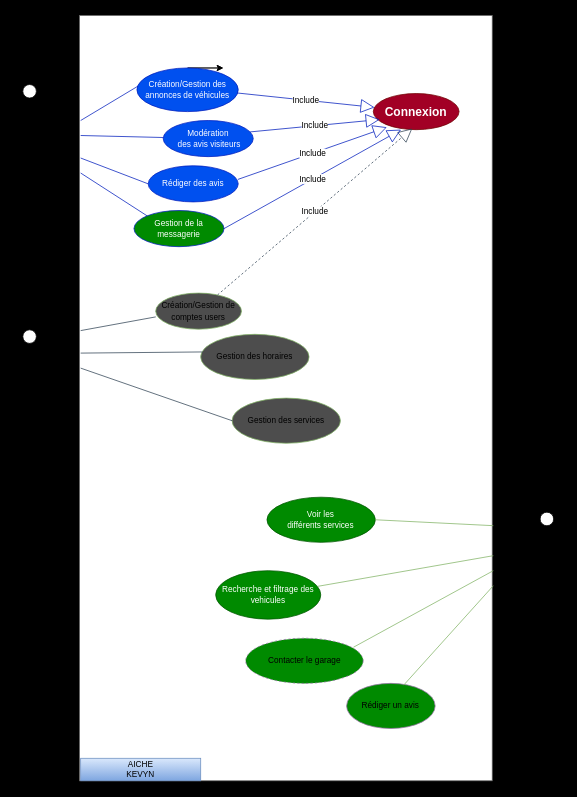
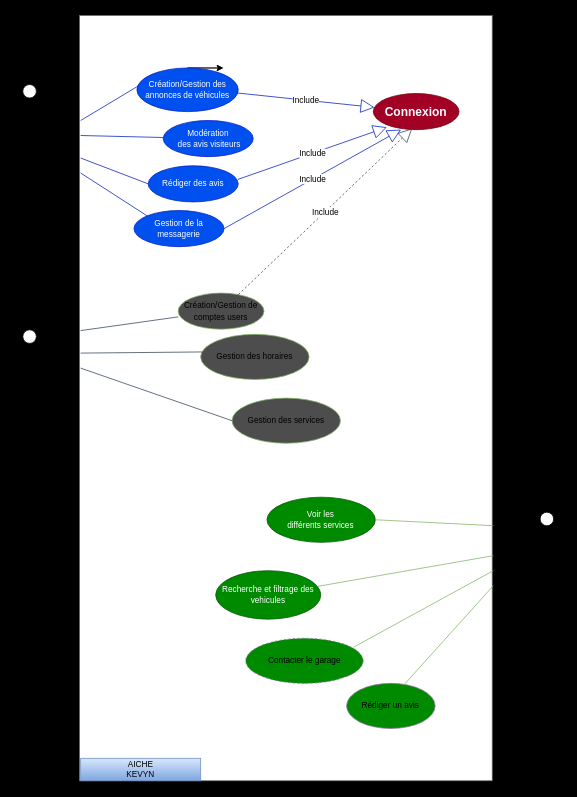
  <mxCell id="0" />
  <mxCell id="1" parent="0" />
  <mxCell id="2" value="Employé" style="shape=umlActor;verticalLabelPosition=bottom;verticalAlign=top;html=1;" parent="1" vertex="1"><mxGeometry x="20.9" y="112.034" width="36.102" height="72.204" as="geometry" /></mxCell>
  <mxCell id="3" style="edgeStyle=orthogonalEdgeStyle;rounded=0;orthogonalLoop=1;jettySize=auto;html=1;" parent="1" source="4" edge="1"><mxGeometry relative="1" as="geometry"><mxPoint x="39" y="230" as="targetPoint" /></mxGeometry></mxCell>
  <mxCell id="4" value="Administrateur&lt;br&gt;" style="shape=umlActor;verticalLabelPosition=bottom;verticalAlign=top;html=1;" parent="1" vertex="1"><mxGeometry x="20.9" y="438.984" width="36.102" height="72.204" as="geometry" /></mxCell>
  <mxCell id="5" value="" style="html=1;whiteSpace=wrap;movable=0;resizable=0;rotatable=0;deletable=0;editable=0;locked=1;connectable=0;fillColor=#FFFFFF;strokeColor=#666666;fontColor=#333333;" parent="1" vertex="1"><mxGeometry x="105.5" y="20" width="550" height="1020" as="geometry" /></mxCell>
  <mxCell id="6" value="&lt;font style=&quot;font-size: 16px;&quot;&gt;&lt;b&gt;Connexion&lt;/b&gt;&lt;/font&gt;" style="ellipse;whiteSpace=wrap;html=1;fillColor=#a20025;strokeColor=#6F0000;fontColor=#ffffff;" parent="1" vertex="1"><mxGeometry x="496.996" y="124.07" width="114.322" height="48.136" as="geometry" /></mxCell>
- <mxCell id="7" value="&lt;font style=&quot;font-size: 11px;&quot;&gt;Création/Gestion de comptes users&lt;/font&gt;" style="ellipse;whiteSpace=wrap;html=1;fillColor=#4D4D4D;strokeColor=#82b366;" parent="1" vertex="1"><mxGeometry x="206.996" y="390.005" width="114.322" height="48.136" as="geometry" /></mxCell>
+ <mxCell id="7" value="&lt;font style=&quot;font-size: 11px;&quot;&gt;Création/Gestion de comptes users&lt;/font&gt;" style="ellipse;whiteSpace=wrap;html=1;fillColor=#4D4D4D;strokeColor=#82b366;" parent="1" vertex="1"><mxGeometry x="236.996" y="390.005" width="114.322" height="48.136" as="geometry" /></mxCell>
  <mxCell id="8" value="" style="endArrow=none;html=1;rounded=0;entryX=0.001;entryY=0.659;entryDx=0;entryDy=0;entryPerimeter=0;fillColor=#647687;strokeColor=#314354;" parent="1" target="7" edge="1"><mxGeometry width="50" height="50" relative="1" as="geometry"><mxPoint x="107" y="440" as="sourcePoint" /><mxPoint x="169.373" y="402.882" as="targetPoint" /></mxGeometry></mxCell>
  <mxCell id="9" value="Visiteur" style="shape=umlActor;verticalLabelPosition=bottom;verticalAlign=top;html=1;" parent="1" vertex="1"><mxGeometry x="710.308" y="682.036" width="36.102" height="72.204" as="geometry" /></mxCell>
  <mxCell id="10" value="&lt;font style=&quot;font-size: 11px;&quot;&gt;Gestion des horaires&lt;/font&gt;" style="ellipse;whiteSpace=wrap;html=1;fillColor=#4D4D4D;strokeColor=#82b366;" parent="1" vertex="1"><mxGeometry x="266.997" y="444.998" width="144.407" height="60.17" as="geometry" /></mxCell>
  <mxCell id="11" value="" style="endArrow=none;html=1;rounded=0;entryX=0.017;entryY=0.39;entryDx=0;entryDy=0;entryPerimeter=0;fillColor=#647687;strokeColor=#314354;" parent="1" target="10" edge="1"><mxGeometry width="50" height="50" relative="1" as="geometry"><mxPoint x="107" y="470" as="sourcePoint" /><mxPoint x="349.881" y="523.221" as="targetPoint" /></mxGeometry></mxCell>
  <mxCell id="12" value="&lt;font style=&quot;font-size: 11px;&quot;&gt;Voir les&lt;br&gt;différents services&lt;/font&gt;" style="ellipse;whiteSpace=wrap;html=1;fillColor=#008a00;strokeColor=#005700;fontColor=#ffffff;" parent="1" vertex="1"><mxGeometry x="355.306" y="662.032" width="144.407" height="60.17" as="geometry" /></mxCell>
  <mxCell id="13" value="" style="endArrow=none;html=1;rounded=0;exitX=1;exitY=0.5;exitDx=0;exitDy=0;fillColor=#d5e8d4;gradientColor=#97d077;strokeColor=#82b366;" parent="1" source="12" edge="1"><mxGeometry width="50" height="50" relative="1" as="geometry"><mxPoint x="553.868" y="686.104" as="sourcePoint" /><mxPoint x="657" y="700" as="targetPoint" /></mxGeometry></mxCell>
  <mxCell id="14" value="&lt;font style=&quot;font-size: 11px;&quot;&gt;Gestion des services&lt;/font&gt;" style="ellipse;whiteSpace=wrap;html=1;fillColor=#4D4D4D;strokeColor=#82b366;" parent="1" vertex="1"><mxGeometry x="308.793" y="529.999" width="144.407" height="60.17" as="geometry" /></mxCell>
  <mxCell id="15" value="" style="endArrow=none;html=1;rounded=0;entryX=0;entryY=0.5;entryDx=0;entryDy=0;fillColor=#647687;strokeColor=#314354;" parent="1" target="14" edge="1"><mxGeometry width="50" height="50" relative="1" as="geometry"><mxPoint x="107" y="490" as="sourcePoint" /><mxPoint x="325.814" y="547.289" as="targetPoint" /></mxGeometry></mxCell>
  <mxCell id="16" value="&lt;font style=&quot;font-size: 11px;&quot;&gt;Contacter le garage&lt;/font&gt;" style="ellipse;whiteSpace=wrap;html=1;fillColor=#008A00;strokeColor=#9673a6;dashed=1;" parent="1" vertex="1"><mxGeometry x="327" y="850" width="156.52" height="60.17" as="geometry" /></mxCell>
  <mxCell id="17" value="" style="endArrow=none;html=1;rounded=0;exitX=0.917;exitY=0.2;exitDx=0;exitDy=0;exitPerimeter=0;fillColor=#d5e8d4;gradientColor=#97d077;strokeColor=#82b366;" parent="1" source="16" edge="1"><mxGeometry width="50" height="50" relative="1" as="geometry"><mxPoint x="265.054" y="878.647" as="sourcePoint" /><mxPoint x="657" y="760" as="targetPoint" /></mxGeometry></mxCell>
  <mxCell id="18" value="&lt;font style=&quot;font-size: 11px;&quot;&gt;Recherche et filtrage des vehicules&lt;/font&gt;" style="ellipse;whiteSpace=wrap;html=1;fillColor=#008a00;strokeColor=#005700;fontColor=#ffffff;" parent="1" vertex="1"><mxGeometry x="287" y="760" width="140" height="64.57" as="geometry" /></mxCell>
  <mxCell id="19" value="" style="endArrow=none;html=1;rounded=0;fillColor=#d5e8d4;gradientColor=#97d077;strokeColor=#82b366;" parent="1" source="18" edge="1"><mxGeometry width="50" height="50" relative="1" as="geometry"><mxPoint x="529.8" y="866.613" as="sourcePoint" /><mxPoint x="657" y="740" as="targetPoint" /></mxGeometry></mxCell>
  <mxCell id="20" style="edgeStyle=none;html=1;exitX=0.5;exitY=0;exitDx=0;exitDy=0;" edge="1" parent="1" source="22"><mxGeometry relative="1" as="geometry"><mxPoint x="297" y="90" as="targetPoint" /></mxGeometry></mxCell>
  <mxCell id="21" style="edgeStyle=none;html=1;exitX=0.5;exitY=0;exitDx=0;exitDy=0;" edge="1" parent="1" source="22"><mxGeometry relative="1" as="geometry"><mxPoint x="297" y="90" as="targetPoint" /></mxGeometry></mxCell>
  <mxCell id="22" value="&lt;font style=&quot;font-size: 11px;&quot;&gt;Création/Gestion des annonces de véhicules&lt;/font&gt;" style="ellipse;whiteSpace=wrap;html=1;fillColor=#0050ef;strokeColor=#001DBC;fontColor=#ffffff;" parent="1" vertex="1"><mxGeometry x="182" y="90" width="135" height="58.14" as="geometry" /></mxCell>
  <mxCell id="23" value="" style="endArrow=none;html=1;rounded=0;exitX=0.012;exitY=0.414;exitDx=0;exitDy=0;exitPerimeter=0;fillColor=#0050ef;strokeColor=#001DBC;" parent="1" source="22" edge="1"><mxGeometry width="50" height="50" relative="1" as="geometry"><mxPoint x="434.119" y="232.373" as="sourcePoint" /><mxPoint x="107" y="160" as="targetPoint" /></mxGeometry></mxCell>
  <mxCell id="24" value="&lt;font style=&quot;font-size: 11px;&quot;&gt;Modération&lt;br&gt;&lt;font style=&quot;font-size: 11px;&quot;&gt;&amp;nbsp;des avis visiteurs&lt;/font&gt;&lt;/font&gt;" style="ellipse;whiteSpace=wrap;html=1;fillColor=#0050ef;strokeColor=#001DBC;fontColor=#ffffff;" parent="1" vertex="1"><mxGeometry x="217" y="160" width="120" height="48.14" as="geometry" /></mxCell>
  <mxCell id="25" value="" style="endArrow=none;html=1;rounded=0;fillColor=#0050ef;strokeColor=#001DBC;" parent="1" target="24" edge="1"><mxGeometry width="50" height="50" relative="1" as="geometry"><mxPoint x="107" y="180" as="sourcePoint" /><mxPoint x="487" y="370" as="targetPoint" /></mxGeometry></mxCell>
  <mxCell id="26" value="Include&lt;br&gt;" style="endArrow=block;endSize=16;endFill=0;html=1;rounded=0;entryX=0.454;entryY=0.969;entryDx=0;entryDy=0;entryPerimeter=0;fillColor=#647687;strokeColor=#314354;dashed=1;" parent="1" source="7" target="6" edge="1"><mxGeometry width="160" relative="1" as="geometry"><mxPoint x="387" y="400" as="sourcePoint" /><mxPoint x="547" y="400" as="targetPoint" /></mxGeometry></mxCell>
  <mxCell id="27" value="Include&lt;br&gt;" style="endArrow=block;endSize=16;endFill=0;html=1;rounded=0;exitX=0.989;exitY=0.573;exitDx=0;exitDy=0;exitPerimeter=0;fillColor=#0050ef;strokeColor=#001DBC;" parent="1" source="22" target="6" edge="1"><mxGeometry width="160" relative="1" as="geometry"><mxPoint x="357" y="248.14" as="sourcePoint" /><mxPoint x="476" y="88.14" as="targetPoint" /></mxGeometry></mxCell>
- <mxCell id="28" value="Include&lt;br&gt;" style="endArrow=block;endSize=16;endFill=0;html=1;rounded=0;exitX=0.965;exitY=0.316;exitDx=0;exitDy=0;exitPerimeter=0;entryX=0.074;entryY=0.72;entryDx=0;entryDy=0;entryPerimeter=0;fillColor=#0050ef;strokeColor=#001DBC;" parent="1" source="24" target="6" edge="1"><mxGeometry width="160" relative="1" as="geometry"><mxPoint x="356" y="143" as="sourcePoint" /><mxPoint x="508" y="154" as="targetPoint" /></mxGeometry></mxCell>
  <mxCell id="29" value="&lt;font style=&quot;font-size: 11px;&quot;&gt;Rédiger un avis&lt;/font&gt;" style="ellipse;whiteSpace=wrap;html=1;fillColor=#008A00;strokeColor=#9673a6;" parent="1" vertex="1"><mxGeometry x="461.41" y="910.17" width="118.06" height="60.17" as="geometry" /></mxCell>
  <mxCell id="30" value="" style="endArrow=none;html=1;rounded=0;exitX=0.644;exitY=0.04;exitDx=0;exitDy=0;exitPerimeter=0;fillColor=#d5e8d4;gradientColor=#97d077;strokeColor=#82b366;" parent="1" source="29" edge="1"><mxGeometry width="50" height="50" relative="1" as="geometry"><mxPoint x="177" y="750" as="sourcePoint" /><mxPoint x="657" y="780" as="targetPoint" /></mxGeometry></mxCell>
  <mxCell id="31" value="&lt;font style=&quot;font-size: 11px;&quot;&gt;Rédiger des avis&lt;/font&gt;" style="ellipse;whiteSpace=wrap;html=1;fillColor=#0050ef;strokeColor=#001DBC;fontColor=#ffffff;" parent="1" vertex="1"><mxGeometry x="197" y="220.35" width="120" height="48.14" as="geometry" /></mxCell>
  <mxCell id="32" value="Include&lt;br&gt;" style="endArrow=block;endSize=16;endFill=0;html=1;rounded=0;exitX=0.997;exitY=0.377;exitDx=0;exitDy=0;exitPerimeter=0;entryX=0.074;entryY=0.72;entryDx=0;entryDy=0;entryPerimeter=0;fillColor=#0050ef;strokeColor=#001DBC;" parent="1" source="31" edge="1"><mxGeometry width="160" relative="1" as="geometry"><mxPoint x="328" y="209" as="sourcePoint" /><mxPoint x="515" y="169" as="targetPoint" /></mxGeometry></mxCell>
  <mxCell id="33" value="" style="endArrow=none;html=1;rounded=0;fillColor=#0050ef;strokeColor=#001DBC;entryX=0;entryY=0.5;entryDx=0;entryDy=0;" parent="1" edge="1" target="31"><mxGeometry width="50" height="50" relative="1" as="geometry"><mxPoint x="107" y="210" as="sourcePoint" /><mxPoint x="197" y="260" as="targetPoint" /></mxGeometry></mxCell>
- <mxCell id="34" value="&lt;span style=&quot;font-size: 11px;&quot;&gt;Gestion de la messagerie&lt;/span&gt;" style="ellipse;whiteSpace=wrap;html=1;fillColor=#008a00;strokeColor=#001DBC;fontColor=#ffffff;" vertex="1" parent="1"><mxGeometry x="178.06" y="280" width="120" height="48.14" as="geometry" /></mxCell>
+ <mxCell id="34" value="&lt;span style=&quot;font-size: 11px;&quot;&gt;Gestion de la messagerie&lt;/span&gt;" style="ellipse;whiteSpace=wrap;html=1;fillColor=#0050ef;strokeColor=#001DBC;fontColor=#ffffff;" vertex="1" parent="1"><mxGeometry x="178.06" y="280" width="120" height="48.14" as="geometry" /></mxCell>
  <mxCell id="35" value="Include&lt;br&gt;" style="endArrow=block;endSize=16;endFill=0;html=1;rounded=0;exitX=1;exitY=0.5;exitDx=0;exitDy=0;entryX=0.324;entryY=1;entryDx=0;entryDy=0;entryPerimeter=0;fillColor=#0050ef;strokeColor=#001DBC;" edge="1" parent="1" source="34" target="6"><mxGeometry width="160" relative="1" as="geometry"><mxPoint x="326.64" y="248.499" as="sourcePoint" /><mxPoint x="525" y="179" as="targetPoint" /></mxGeometry></mxCell>
  <mxCell id="36" value="" style="endArrow=none;html=1;rounded=0;fillColor=#0050ef;strokeColor=#001DBC;entryX=0;entryY=0;entryDx=0;entryDy=0;" edge="1" parent="1" target="34"><mxGeometry width="50" height="50" relative="1" as="geometry"><mxPoint x="107" y="230" as="sourcePoint" /><mxPoint x="207" y="254.42" as="targetPoint" /><Array as="points" /></mxGeometry></mxCell>
  <mxCell id="37" value="AICHE&lt;br&gt;KEVYN" style="text;strokeColor=#6c8ebf;align=center;fillColor=#dae8fc;html=1;verticalAlign=middle;whiteSpace=wrap;rounded=0;fontSize=11;gradientColor=#7ea6e0;" vertex="1" parent="1"><mxGeometry x="107" y="1010" width="160" height="30" as="geometry" /></mxCell>
